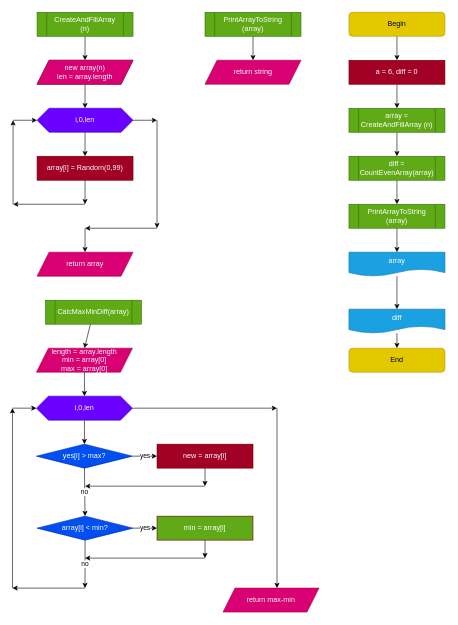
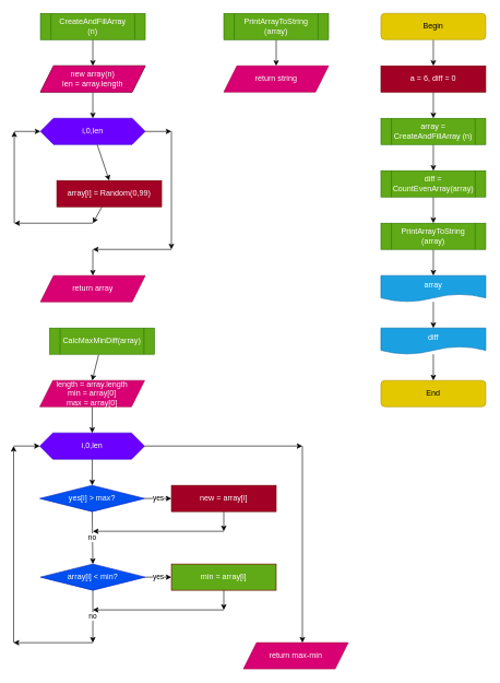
  <mxCell id="0" />
  <mxCell id="1" parent="0" />
  <mxCell id="2" style="edgeStyle=none;html=1;startArrow=none;" edge="1" parent="1" source="7"><mxGeometry relative="1" as="geometry"><mxPoint x="121" y="220" as="targetPoint" /></mxGeometry></mxCell>
  <mxCell id="3" style="edgeStyle=none;html=1;entryX=0.5;entryY=0;entryDx=0;entryDy=0;" edge="1" parent="1" source="4" target="11"><mxGeometry relative="1" as="geometry"><mxPoint x="121" y="100" as="targetPoint" /></mxGeometry></mxCell>
  <mxCell id="4" value="CreateAndFillArray&lt;br&gt;(n)" style="shape=process;whiteSpace=wrap;html=1;backgroundOutline=1;fillColor=#60a917;fontColor=#ffffff;strokeColor=#2D7600;" vertex="1" parent="1"><mxGeometry x="61" y="20" width="160" height="40" as="geometry" /></mxCell>
  <mxCell id="5" style="edgeStyle=none;html=1;entryX=0.5;entryY=0;entryDx=0;entryDy=0;" edge="1" parent="1" source="7" target="9"><mxGeometry relative="1" as="geometry"><mxPoint x="121" y="260" as="targetPoint" /></mxGeometry></mxCell>
  <mxCell id="6" style="edgeStyle=none;html=1;" edge="1" parent="1" source="7"><mxGeometry relative="1" as="geometry"><mxPoint x="261" y="200" as="targetPoint" /></mxGeometry></mxCell>
  <mxCell id="7" value="i,0,len" style="shape=hexagon;perimeter=hexagonPerimeter2;whiteSpace=wrap;html=1;fixedSize=1;fillColor=#6a00ff;fontColor=#ffffff;strokeColor=#3700CC;" vertex="1" parent="1"><mxGeometry x="61" y="180" width="160" height="40" as="geometry" /></mxCell>
  <mxCell id="8" style="edgeStyle=none;html=1;" edge="1" parent="1" source="9"><mxGeometry relative="1" as="geometry"><mxPoint x="141" y="340" as="targetPoint" /></mxGeometry></mxCell>
- <mxCell id="9" value="array[i] = Random(0,99)" style="rounded=0;whiteSpace=wrap;html=1;fillColor=#a20025;fontColor=#ffffff;strokeColor=#6F0000;" vertex="1" parent="1"><mxGeometry x="61" y="260" width="160" height="40" as="geometry" /></mxCell>
+ <mxCell id="9" value="array[i] = Random(0,99)" style="rounded=0;whiteSpace=wrap;html=1;fillColor=#a20025;fontColor=#ffffff;strokeColor=#6F0000;" vertex="1" parent="1"><mxGeometry x="86" y="275" width="160" height="40" as="geometry" /></mxCell>
  <mxCell id="10" style="edgeStyle=none;html=1;entryX=0.5;entryY=0;entryDx=0;entryDy=0;" edge="1" parent="1" source="11" target="7"><mxGeometry relative="1" as="geometry" /></mxCell>
  <mxCell id="11" value="new array(n)&lt;br&gt;len = array.length" style="shape=parallelogram;perimeter=parallelogramPerimeter;whiteSpace=wrap;html=1;fixedSize=1;" vertex="1" parent="1"><mxGeometry x="61" y="100" width="160" height="40" as="geometry" /></mxCell>
  <mxCell id="12" value="" style="endArrow=classic;html=1;" edge="1" parent="1"><mxGeometry width="50" height="50" relative="1" as="geometry"><mxPoint x="141" y="340" as="sourcePoint" /><mxPoint x="21" y="340" as="targetPoint" /></mxGeometry></mxCell>
  <mxCell id="13" value="" style="endArrow=classic;html=1;" edge="1" parent="1"><mxGeometry width="50" height="50" relative="1" as="geometry"><mxPoint x="21" y="340" as="sourcePoint" /><mxPoint x="21" y="200" as="targetPoint" /></mxGeometry></mxCell>
  <mxCell id="14" value="" style="endArrow=classic;html=1;" edge="1" parent="1"><mxGeometry width="50" height="50" relative="1" as="geometry"><mxPoint x="21" y="200" as="sourcePoint" /><mxPoint x="61" y="200" as="targetPoint" /></mxGeometry></mxCell>
  <mxCell id="15" value="" style="endArrow=classic;html=1;" edge="1" parent="1"><mxGeometry width="50" height="50" relative="1" as="geometry"><mxPoint x="261" y="200" as="sourcePoint" /><mxPoint x="261" y="380" as="targetPoint" /></mxGeometry></mxCell>
  <mxCell id="16" value="" style="endArrow=classic;html=1;" edge="1" parent="1"><mxGeometry width="50" height="50" relative="1" as="geometry"><mxPoint x="261" y="380" as="sourcePoint" /><mxPoint x="141" y="380" as="targetPoint" /></mxGeometry></mxCell>
  <mxCell id="17" value="" style="endArrow=classic;html=1;" edge="1" parent="1"><mxGeometry width="50" height="50" relative="1" as="geometry"><mxPoint x="141" y="380" as="sourcePoint" /><mxPoint x="141" y="420" as="targetPoint" /></mxGeometry></mxCell>
  <mxCell id="18" value="return array" style="shape=parallelogram;perimeter=parallelogramPerimeter;whiteSpace=wrap;html=1;fixedSize=1;fillColor=#d80073;fontColor=#ffffff;strokeColor=#A50040;" vertex="1" parent="1"><mxGeometry x="61" y="420" width="160" height="40" as="geometry" /></mxCell>
  <mxCell id="19" style="edgeStyle=none;html=1;entryX=0.5;entryY=0;entryDx=0;entryDy=0;" edge="1" parent="1" source="20"><mxGeometry relative="1" as="geometry"><mxPoint x="421" y="100" as="targetPoint" /></mxGeometry></mxCell>
  <mxCell id="20" value="PrintArrayToString&lt;br&gt;(array)" style="shape=process;whiteSpace=wrap;html=1;backgroundOutline=1;fillColor=#60a917;fontColor=#ffffff;strokeColor=#2D7600;" vertex="1" parent="1"><mxGeometry x="341" y="20" width="160" height="40" as="geometry" /></mxCell>
  <mxCell id="21" value="" style="edgeStyle=none;html=1;" edge="1" parent="1" source="22"><mxGeometry relative="1" as="geometry"><mxPoint x="661" y="100" as="targetPoint" /></mxGeometry></mxCell>
  <mxCell id="22" value="Begin" style="rounded=1;whiteSpace=wrap;html=1;fillColor=#e3c800;fontColor=#000000;strokeColor=#B09500;" vertex="1" parent="1"><mxGeometry x="581" y="20" width="160" height="40" as="geometry" /></mxCell>
  <mxCell id="23" style="edgeStyle=none;html=1;" edge="1" parent="1" source="24"><mxGeometry relative="1" as="geometry"><mxPoint x="661" y="180" as="targetPoint" /></mxGeometry></mxCell>
  <mxCell id="24" value="a = 6, diff = 0" style="rounded=0;whiteSpace=wrap;html=1;fillColor=#a20025;fontColor=#ffffff;strokeColor=#6F0000;" vertex="1" parent="1"><mxGeometry x="581" y="100" width="160" height="40" as="geometry" /></mxCell>
  <mxCell id="25" style="edgeStyle=none;html=1;" edge="1" parent="1" source="26"><mxGeometry relative="1" as="geometry"><mxPoint x="661" y="260" as="targetPoint" /></mxGeometry></mxCell>
  <mxCell id="26" value="array = CreateAndFillArray (n)" style="shape=process;whiteSpace=wrap;html=1;backgroundOutline=1;fillColor=#60a917;fontColor=#ffffff;strokeColor=#2D7600;" vertex="1" parent="1"><mxGeometry x="581" y="180" width="160" height="40" as="geometry" /></mxCell>
  <mxCell id="27" style="edgeStyle=none;html=1;" edge="1" parent="1" source="28"><mxGeometry relative="1" as="geometry"><mxPoint x="661" y="340" as="targetPoint" /></mxGeometry></mxCell>
  <mxCell id="28" value="diff = CountEvenArray(array)" style="shape=process;whiteSpace=wrap;html=1;backgroundOutline=1;fillColor=#60a917;fontColor=#ffffff;strokeColor=#2D7600;" vertex="1" parent="1"><mxGeometry x="581" y="260" width="160" height="40" as="geometry" /></mxCell>
  <mxCell id="29" style="edgeStyle=none;html=1;" edge="1" parent="1" source="30"><mxGeometry relative="1" as="geometry"><mxPoint x="661" y="420" as="targetPoint" /></mxGeometry></mxCell>
  <mxCell id="30" value="PrintArrayToString&lt;br&gt;(array)" style="shape=process;whiteSpace=wrap;html=1;backgroundOutline=1;fillColor=#60a917;fontColor=#ffffff;strokeColor=#2D7600;" vertex="1" parent="1"><mxGeometry x="581" y="340" width="160" height="40" as="geometry" /></mxCell>
  <mxCell id="31" style="edgeStyle=none;html=1;" edge="1" parent="1" source="32"><mxGeometry relative="1" as="geometry"><mxPoint x="661" y="580" as="targetPoint" /></mxGeometry></mxCell>
- <mxCell id="32" value="diff" style="shape=document;whiteSpace=wrap;html=1;boundedLbl=1;fillColor=#1ba1e2;fontColor=#ffffff;strokeColor=#006EAF;" vertex="1" parent="1"><mxGeometry x="581" y="515" width="160" height="40" as="geometry" /></mxCell>
+ <mxCell id="32" value="diff" style="shape=document;whiteSpace=wrap;html=1;boundedLbl=1;fillColor=#1ba1e2;fontColor=#ffffff;strokeColor=#006EAF;" vertex="1" parent="1"><mxGeometry x="581" y="500" width="160" height="40" as="geometry" /></mxCell>
  <mxCell id="33" value="End" style="rounded=1;whiteSpace=wrap;html=1;fillColor=#e3c800;fontColor=#000000;strokeColor=#B09500;" vertex="1" parent="1"><mxGeometry x="581" y="580" width="160" height="40" as="geometry" /></mxCell>
  <mxCell id="34" value="new array(n)&lt;br&gt;len = array.length" style="shape=parallelogram;perimeter=parallelogramPerimeter;whiteSpace=wrap;html=1;fixedSize=1;fillColor=#d80073;fontColor=#ffffff;strokeColor=#A50040;" vertex="1" parent="1"><mxGeometry x="61" y="100" width="160" height="40" as="geometry" /></mxCell>
  <mxCell id="35" value="return string" style="shape=parallelogram;perimeter=parallelogramPerimeter;whiteSpace=wrap;html=1;fixedSize=1;fillColor=#d80073;fontColor=#ffffff;strokeColor=#A50040;" vertex="1" parent="1"><mxGeometry x="341" y="100" width="160" height="40" as="geometry" /></mxCell>
  <mxCell id="36" style="edgeStyle=none;html=1;entryX=0.5;entryY=0;entryDx=0;entryDy=0;" edge="1" parent="1" source="37" target="32"><mxGeometry relative="1" as="geometry" /></mxCell>
  <mxCell id="37" value="array" style="shape=document;whiteSpace=wrap;html=1;boundedLbl=1;fillColor=#1ba1e2;fontColor=#ffffff;strokeColor=#006EAF;" vertex="1" parent="1"><mxGeometry x="581" y="420" width="160" height="40" as="geometry" /></mxCell>
  <mxCell id="38" style="edgeStyle=none;html=1;startArrow=none;" edge="1" parent="1" source="43"><mxGeometry relative="1" as="geometry"><mxPoint x="120" y="700" as="targetPoint" /></mxGeometry></mxCell>
  <mxCell id="39" style="edgeStyle=none;html=1;entryX=0.5;entryY=0;entryDx=0;entryDy=0;" edge="1" parent="1" source="40" target="46"><mxGeometry relative="1" as="geometry"><mxPoint x="120" y="580" as="targetPoint" /></mxGeometry></mxCell>
  <mxCell id="40" value="CalcMaxMinDiff(array)" style="shape=process;whiteSpace=wrap;html=1;backgroundOutline=1;fillColor=#60a917;fontColor=#ffffff;strokeColor=#2D7600;" vertex="1" parent="1"><mxGeometry x="75" y="500" width="160" height="40" as="geometry" /></mxCell>
  <mxCell id="41" style="edgeStyle=none;html=1;entryX=0.5;entryY=0;entryDx=0;entryDy=0;" edge="1" parent="1" source="43"><mxGeometry relative="1" as="geometry"><mxPoint x="140" y="740" as="targetPoint" /></mxGeometry></mxCell>
  <mxCell id="42" style="edgeStyle=none;html=1;" edge="1" parent="1" source="43"><mxGeometry relative="1" as="geometry"><mxPoint x="461" y="680" as="targetPoint" /></mxGeometry></mxCell>
  <mxCell id="43" value="i,0,len" style="shape=hexagon;perimeter=hexagonPerimeter2;whiteSpace=wrap;html=1;fixedSize=1;fillColor=#6a00ff;fontColor=#ffffff;strokeColor=#3700CC;" vertex="1" parent="1"><mxGeometry x="60" y="660" width="160" height="40" as="geometry" /></mxCell>
  <mxCell id="44" value="no" style="edgeStyle=none;html=1;entryX=0.5;entryY=0;entryDx=0;entryDy=0;" edge="1" parent="1" target="56"><mxGeometry relative="1" as="geometry"><mxPoint x="140" y="820" as="targetPoint" /><mxPoint x="140" y="780" as="sourcePoint" /></mxGeometry></mxCell>
  <mxCell id="45" style="edgeStyle=none;html=1;entryX=0.5;entryY=0;entryDx=0;entryDy=0;" edge="1" parent="1" source="46" target="43"><mxGeometry relative="1" as="geometry" /></mxCell>
  <mxCell id="46" value="length = array.length&lt;br&gt;min = array[0]&lt;br&gt;max = array[0]" style="shape=parallelogram;perimeter=parallelogramPerimeter;whiteSpace=wrap;html=1;fixedSize=1;fillColor=#d80073;fontColor=#ffffff;strokeColor=#A50040;" vertex="1" parent="1"><mxGeometry x="60" y="580" width="160" height="40" as="geometry" /></mxCell>
  <mxCell id="47" value="" style="endArrow=classic;html=1;" edge="1" parent="1"><mxGeometry width="50" height="50" relative="1" as="geometry"><mxPoint x="20" y="980" as="sourcePoint" /><mxPoint x="20" y="680" as="targetPoint" /></mxGeometry></mxCell>
  <mxCell id="48" value="" style="endArrow=classic;html=1;" edge="1" parent="1"><mxGeometry width="50" height="50" relative="1" as="geometry"><mxPoint x="20" y="680" as="sourcePoint" /><mxPoint x="60" y="680" as="targetPoint" /></mxGeometry></mxCell>
  <mxCell id="49" value="yes" style="edgeStyle=none;html=1;entryX=0;entryY=0.5;entryDx=0;entryDy=0;" edge="1" parent="1" source="50" target="53"><mxGeometry relative="1" as="geometry" /></mxCell>
  <mxCell id="50" value="yes[i] &amp;gt; max?" style="rhombus;whiteSpace=wrap;html=1;fillColor=#0050ef;fontColor=#ffffff;strokeColor=#001DBC;" vertex="1" parent="1"><mxGeometry x="60" y="740" width="160" height="40" as="geometry" /></mxCell>
  <mxCell id="51" style="edgeStyle=none;html=1;" edge="1" parent="1"><mxGeometry relative="1" as="geometry"><mxPoint x="20" y="980" as="targetPoint" /><mxPoint x="141" y="980" as="sourcePoint" /></mxGeometry></mxCell>
  <mxCell id="52" style="edgeStyle=none;html=1;" edge="1" parent="1" source="53"><mxGeometry relative="1" as="geometry"><mxPoint x="341" y="810" as="targetPoint" /></mxGeometry></mxCell>
  <mxCell id="53" value="new = array[i]" style="rounded=0;whiteSpace=wrap;html=1;fillColor=#a20025;fontColor=#ffffff;strokeColor=#6F0000;" vertex="1" parent="1"><mxGeometry x="261" y="740" width="160" height="40" as="geometry" /></mxCell>
  <mxCell id="54" value="no" style="edgeStyle=none;html=1;" edge="1" parent="1"><mxGeometry relative="1" as="geometry"><mxPoint x="141" y="980" as="targetPoint" /><mxPoint x="141" y="900" as="sourcePoint" /></mxGeometry></mxCell>
  <mxCell id="55" value="yes" style="edgeStyle=none;html=1;entryX=0;entryY=0.5;entryDx=0;entryDy=0;" edge="1" parent="1" source="56" target="57"><mxGeometry relative="1" as="geometry" /></mxCell>
  <mxCell id="56" value="array[i] &amp;lt; min?" style="rhombus;whiteSpace=wrap;html=1;fillColor=#0050ef;fontColor=#ffffff;strokeColor=#001DBC;" vertex="1" parent="1"><mxGeometry x="61" y="860" width="160" height="40" as="geometry" /></mxCell>
  <mxCell id="57" value="min = array[i]" style="rounded=0;whiteSpace=wrap;html=1;fillColor=#60a917;fontColor=#ffffff;strokeColor=#6F0000;" vertex="1" parent="1"><mxGeometry x="261" y="860" width="160" height="40" as="geometry" /></mxCell>
  <mxCell id="58" value="" style="endArrow=classic;html=1;" edge="1" parent="1"><mxGeometry width="50" height="50" relative="1" as="geometry"><mxPoint x="341" y="810" as="sourcePoint" /><mxPoint x="141" y="810" as="targetPoint" /></mxGeometry></mxCell>
  <mxCell id="59" style="edgeStyle=none;html=1;" edge="1" parent="1"><mxGeometry relative="1" as="geometry"><mxPoint x="341" y="930" as="targetPoint" /><mxPoint x="341" y="900" as="sourcePoint" /></mxGeometry></mxCell>
  <mxCell id="60" value="" style="endArrow=classic;html=1;" edge="1" parent="1"><mxGeometry width="50" height="50" relative="1" as="geometry"><mxPoint x="341" y="930" as="sourcePoint" /><mxPoint x="141" y="930" as="targetPoint" /></mxGeometry></mxCell>
  <mxCell id="61" value="" style="endArrow=classic;html=1;" edge="1" parent="1"><mxGeometry width="50" height="50" relative="1" as="geometry"><mxPoint x="461" y="680" as="sourcePoint" /><mxPoint x="461" y="980" as="targetPoint" /></mxGeometry></mxCell>
  <mxCell id="62" value="return max-min" style="shape=parallelogram;perimeter=parallelogramPerimeter;whiteSpace=wrap;html=1;fixedSize=1;fillColor=#d80073;fontColor=#ffffff;strokeColor=#A50040;" vertex="1" parent="1"><mxGeometry x="371" y="980" width="160" height="40" as="geometry" /></mxCell>
